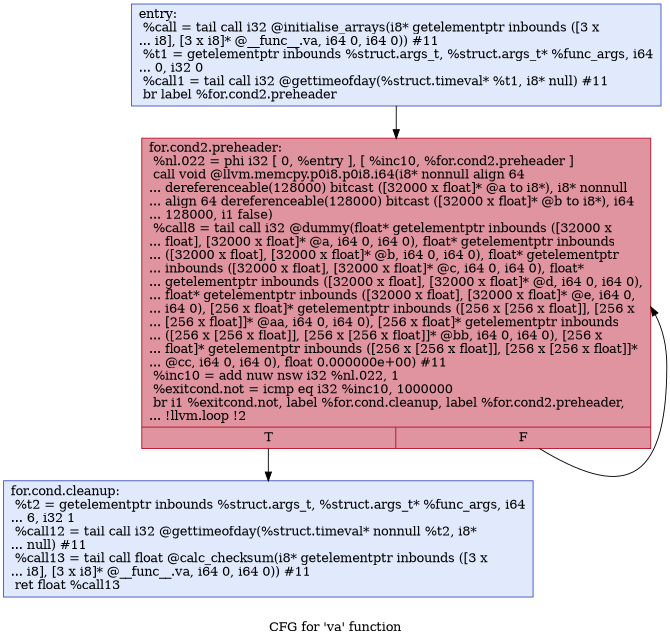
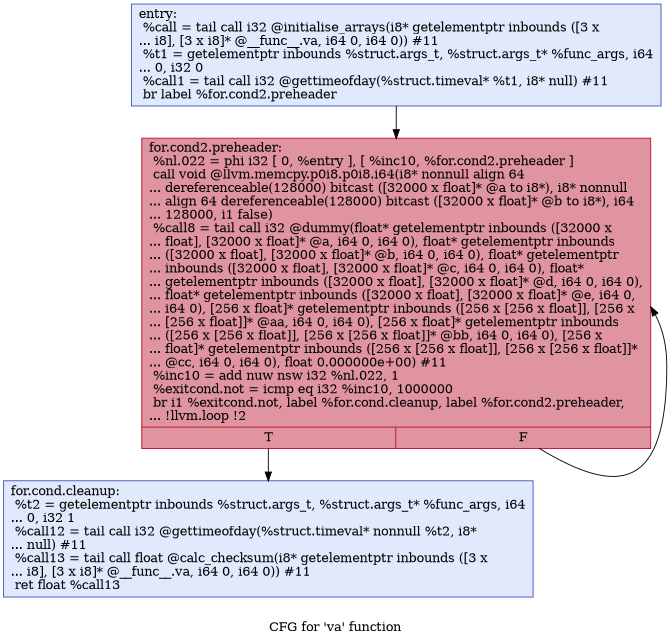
  digraph {
    label="CFG for 'va' function"
    node [color="#3d50c3ff" fillcolor="#b9d0f970" shape=record style=filled]
    n1 [label="{entry:\l  %call = tail call i32 @initialise_arrays(i8* getelementptr inbounds ([3 x\l... i8], [3 x i8]* @__func__.va, i64 0, i64 0)) #11\l  %t1 = getelementptr inbounds %struct.args_t, %struct.args_t* %func_args, i64\l... 0, i32 0\l  %call1 = tail call i32 @gettimeofday(%struct.timeval* %t1, i8* null) #11\l  br label %for.cond2.preheader\l}"]
    n2 [color="#b70d28ff" fillcolor="#b70d2870" label="{for.cond2.preheader:                              \l  %nl.022 = phi i32 [ 0, %entry ], [ %inc10, %for.cond2.preheader ]\l  call void @llvm.memcpy.p0i8.p0i8.i64(i8* nonnull align 64\l... dereferenceable(128000) bitcast ([32000 x float]* @a to i8*), i8* nonnull\l... align 64 dereferenceable(128000) bitcast ([32000 x float]* @b to i8*), i64\l... 128000, i1 false)\l  %call8 = tail call i32 @dummy(float* getelementptr inbounds ([32000 x\l... float], [32000 x float]* @a, i64 0, i64 0), float* getelementptr inbounds\l... ([32000 x float], [32000 x float]* @b, i64 0, i64 0), float* getelementptr\l... inbounds ([32000 x float], [32000 x float]* @c, i64 0, i64 0), float*\l... getelementptr inbounds ([32000 x float], [32000 x float]* @d, i64 0, i64 0),\l... float* getelementptr inbounds ([32000 x float], [32000 x float]* @e, i64 0,\l... i64 0), [256 x float]* getelementptr inbounds ([256 x [256 x float]], [256 x\l... [256 x float]]* @aa, i64 0, i64 0), [256 x float]* getelementptr inbounds\l... ([256 x [256 x float]], [256 x [256 x float]]* @bb, i64 0, i64 0), [256 x\l... float]* getelementptr inbounds ([256 x [256 x float]], [256 x [256 x float]]*\l... @cc, i64 0, i64 0), float 0.000000e+00) #11\l  %inc10 = add nuw nsw i32 %nl.022, 1\l  %exitcond.not = icmp eq i32 %inc10, 1000000\l  br i1 %exitcond.not, label %for.cond.cleanup, label %for.cond2.preheader,\l... !llvm.loop !2\l|{<s0>T|<s1>F}}"]
-   n3 [label="{for.cond.cleanup:                                 \l  %t2 = getelementptr inbounds %struct.args_t, %struct.args_t* %func_args, i64\l... 6, i32 1\l  %call12 = tail call i32 @gettimeofday(%struct.timeval* nonnull %t2, i8*\l... null) #11\l  %call13 = tail call float @calc_checksum(i8* getelementptr inbounds ([3 x\l... i8], [3 x i8]* @__func__.va, i64 0, i64 0)) #11\l  ret float %call13\l}"]
+   n3 [label="{for.cond.cleanup:                                 \l  %t2 = getelementptr inbounds %struct.args_t, %struct.args_t* %func_args, i64\l... 0, i32 1\l  %call12 = tail call i32 @gettimeofday(%struct.timeval* nonnull %t2, i8*\l... null) #11\l  %call13 = tail call float @calc_checksum(i8* getelementptr inbounds ([3 x\l... i8], [3 x i8]* @__func__.va, i64 0, i64 0)) #11\l  ret float %call13\l}"]
    n1 -> n2
    n2 -> n2 [tailport=s1]
    n2 -> n3 [tailport=s0]
  }
